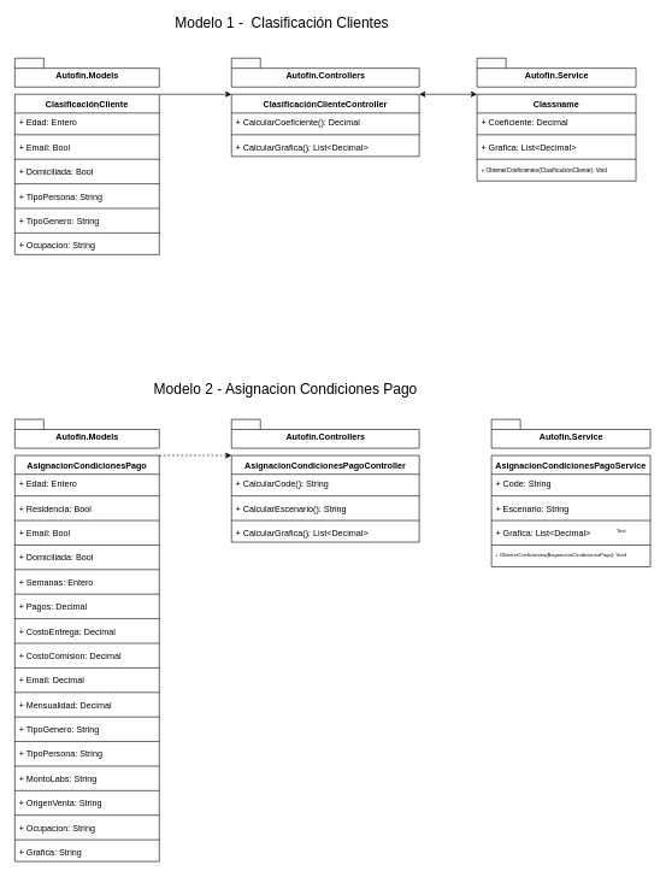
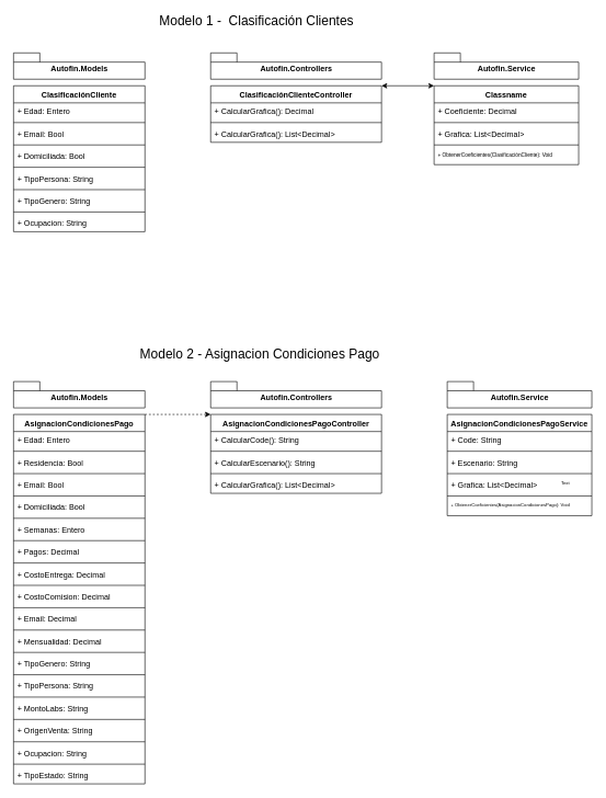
  <mxCell id="0" />
  <mxCell id="1" parent="0" />
  <mxCell id="2" value="AsignacionCondicionesPago" style="swimlane;fontStyle=1;align=center;verticalAlign=top;childLayout=stackLayout;horizontal=1;startSize=26;horizontalStack=0;resizeParent=1;resizeParentMax=0;resizeLast=0;collapsible=1;marginBottom=0;" vertex="1" parent="1"><mxGeometry x="20" y="630" width="200" height="562" as="geometry" /></mxCell>
  <mxCell id="3" value="+ Edad: Entero" style="text;strokeColor=none;fillColor=none;align=left;verticalAlign=top;spacingLeft=4;spacingRight=4;overflow=hidden;rotatable=0;points=[[0,0.5],[1,0.5]];portConstraint=eastwest;" vertex="1" parent="2"><mxGeometry y="26" width="200" height="26" as="geometry" /></mxCell>
  <mxCell id="4" value="" style="line;strokeWidth=1;fillColor=none;align=left;verticalAlign=middle;spacingTop=-1;spacingLeft=3;spacingRight=3;rotatable=0;labelPosition=right;points=[];portConstraint=eastwest;strokeColor=inherit;" vertex="1" parent="2"><mxGeometry y="52" width="200" height="8" as="geometry" /></mxCell>
  <mxCell id="5" value="+ Residencia: Bool" style="text;strokeColor=none;fillColor=none;align=left;verticalAlign=top;spacingLeft=4;spacingRight=4;overflow=hidden;rotatable=0;points=[[0,0.5],[1,0.5]];portConstraint=eastwest;" vertex="1" parent="2"><mxGeometry y="60" width="200" height="26" as="geometry" /></mxCell>
  <mxCell id="6" value="" style="line;strokeWidth=1;fillColor=none;align=left;verticalAlign=middle;spacingTop=-1;spacingLeft=3;spacingRight=3;rotatable=0;labelPosition=right;points=[];portConstraint=eastwest;strokeColor=inherit;" vertex="1" parent="2"><mxGeometry y="86" width="200" height="8" as="geometry" /></mxCell>
  <mxCell id="7" value="+ Email: Bool&#10;" style="text;strokeColor=none;fillColor=none;align=left;verticalAlign=top;spacingLeft=4;spacingRight=4;overflow=hidden;rotatable=0;points=[[0,0.5],[1,0.5]];portConstraint=eastwest;" vertex="1" parent="2"><mxGeometry y="94" width="200" height="26" as="geometry" /></mxCell>
  <mxCell id="8" value="" style="line;strokeWidth=1;fillColor=none;align=left;verticalAlign=middle;spacingTop=-1;spacingLeft=3;spacingRight=3;rotatable=0;labelPosition=right;points=[];portConstraint=eastwest;strokeColor=inherit;" vertex="1" parent="2"><mxGeometry y="120" width="200" height="8" as="geometry" /></mxCell>
  <mxCell id="9" value="+ Domiciliada: Bool" style="text;strokeColor=none;fillColor=none;align=left;verticalAlign=top;spacingLeft=4;spacingRight=4;overflow=hidden;rotatable=0;points=[[0,0.5],[1,0.5]];portConstraint=eastwest;" vertex="1" parent="2"><mxGeometry y="128" width="200" height="26" as="geometry" /></mxCell>
  <mxCell id="10" value="" style="line;strokeWidth=1;fillColor=none;align=left;verticalAlign=middle;spacingTop=-1;spacingLeft=3;spacingRight=3;rotatable=0;labelPosition=right;points=[];portConstraint=eastwest;strokeColor=inherit;" vertex="1" parent="2"><mxGeometry y="154" width="200" height="8" as="geometry" /></mxCell>
  <mxCell id="11" value="+ Semanas: Entero&#10;" style="text;strokeColor=none;fillColor=none;align=left;verticalAlign=top;spacingLeft=4;spacingRight=4;overflow=hidden;rotatable=0;points=[[0,0.5],[1,0.5]];portConstraint=eastwest;" vertex="1" parent="2"><mxGeometry y="162" width="200" height="26" as="geometry" /></mxCell>
  <mxCell id="12" value="" style="line;strokeWidth=1;fillColor=none;align=left;verticalAlign=middle;spacingTop=-1;spacingLeft=3;spacingRight=3;rotatable=0;labelPosition=right;points=[];portConstraint=eastwest;strokeColor=inherit;" vertex="1" parent="2"><mxGeometry y="188" width="200" height="8" as="geometry" /></mxCell>
  <mxCell id="13" value="+ Pagos: Decimal&#10;" style="text;strokeColor=none;fillColor=none;align=left;verticalAlign=top;spacingLeft=4;spacingRight=4;overflow=hidden;rotatable=0;points=[[0,0.5],[1,0.5]];portConstraint=eastwest;" vertex="1" parent="2"><mxGeometry y="196" width="200" height="26" as="geometry" /></mxCell>
  <mxCell id="14" value="" style="line;strokeWidth=1;fillColor=none;align=left;verticalAlign=middle;spacingTop=-1;spacingLeft=3;spacingRight=3;rotatable=0;labelPosition=right;points=[];portConstraint=eastwest;strokeColor=inherit;" vertex="1" parent="2"><mxGeometry y="222" width="200" height="8" as="geometry" /></mxCell>
  <mxCell id="15" value="+ CostoEntrega: Decimal&#10;" style="text;strokeColor=none;fillColor=none;align=left;verticalAlign=top;spacingLeft=4;spacingRight=4;overflow=hidden;rotatable=0;points=[[0,0.5],[1,0.5]];portConstraint=eastwest;" vertex="1" parent="2"><mxGeometry y="230" width="200" height="26" as="geometry" /></mxCell>
  <mxCell id="16" value="" style="line;strokeWidth=1;fillColor=none;align=left;verticalAlign=middle;spacingTop=-1;spacingLeft=3;spacingRight=3;rotatable=0;labelPosition=right;points=[];portConstraint=eastwest;strokeColor=inherit;" vertex="1" parent="2"><mxGeometry y="256" width="200" height="8" as="geometry" /></mxCell>
  <mxCell id="17" value="+ CostoComision: Decimal" style="text;strokeColor=none;fillColor=none;align=left;verticalAlign=top;spacingLeft=4;spacingRight=4;overflow=hidden;rotatable=0;points=[[0,0.5],[1,0.5]];portConstraint=eastwest;" vertex="1" parent="2"><mxGeometry y="264" width="200" height="26" as="geometry" /></mxCell>
  <mxCell id="18" value="" style="line;strokeWidth=1;fillColor=none;align=left;verticalAlign=middle;spacingTop=-1;spacingLeft=3;spacingRight=3;rotatable=0;labelPosition=right;points=[];portConstraint=eastwest;strokeColor=inherit;" vertex="1" parent="2"><mxGeometry y="290" width="200" height="8" as="geometry" /></mxCell>
  <mxCell id="19" value="+ Email: Decimal" style="text;strokeColor=none;fillColor=none;align=left;verticalAlign=top;spacingLeft=4;spacingRight=4;overflow=hidden;rotatable=0;points=[[0,0.5],[1,0.5]];portConstraint=eastwest;" vertex="1" parent="2"><mxGeometry y="298" width="200" height="26" as="geometry" /></mxCell>
  <mxCell id="20" value="" style="line;strokeWidth=1;fillColor=none;align=left;verticalAlign=middle;spacingTop=-1;spacingLeft=3;spacingRight=3;rotatable=0;labelPosition=right;points=[];portConstraint=eastwest;strokeColor=inherit;" vertex="1" parent="2"><mxGeometry y="324" width="200" height="8" as="geometry" /></mxCell>
  <mxCell id="21" value="+ Mensualidad: Decimal&#10;" style="text;strokeColor=none;fillColor=none;align=left;verticalAlign=top;spacingLeft=4;spacingRight=4;overflow=hidden;rotatable=0;points=[[0,0.5],[1,0.5]];portConstraint=eastwest;" vertex="1" parent="2"><mxGeometry y="332" width="200" height="26" as="geometry" /></mxCell>
  <mxCell id="22" value="" style="line;strokeWidth=1;fillColor=none;align=left;verticalAlign=middle;spacingTop=-1;spacingLeft=3;spacingRight=3;rotatable=0;labelPosition=right;points=[];portConstraint=eastwest;strokeColor=inherit;" vertex="1" parent="2"><mxGeometry y="358" width="200" height="8" as="geometry" /></mxCell>
  <mxCell id="23" value="+ TipoGenero: String" style="text;strokeColor=none;fillColor=none;align=left;verticalAlign=top;spacingLeft=4;spacingRight=4;overflow=hidden;rotatable=0;points=[[0,0.5],[1,0.5]];portConstraint=eastwest;" vertex="1" parent="2"><mxGeometry y="366" width="200" height="26" as="geometry" /></mxCell>
  <mxCell id="24" value="" style="line;strokeWidth=1;fillColor=none;align=left;verticalAlign=middle;spacingTop=-1;spacingLeft=3;spacingRight=3;rotatable=0;labelPosition=right;points=[];portConstraint=eastwest;strokeColor=inherit;" vertex="1" parent="2"><mxGeometry y="392" width="200" height="8" as="geometry" /></mxCell>
  <mxCell id="25" value="+ TipoPersona: String&#10;" style="text;strokeColor=none;fillColor=none;align=left;verticalAlign=top;spacingLeft=4;spacingRight=4;overflow=hidden;rotatable=0;points=[[0,0.5],[1,0.5]];portConstraint=eastwest;" vertex="1" parent="2"><mxGeometry y="400" width="200" height="26" as="geometry" /></mxCell>
  <mxCell id="26" value="" style="line;strokeWidth=1;fillColor=none;align=left;verticalAlign=middle;spacingTop=-1;spacingLeft=3;spacingRight=3;rotatable=0;labelPosition=right;points=[];portConstraint=eastwest;strokeColor=inherit;" vertex="1" parent="2"><mxGeometry y="426" width="200" height="8" as="geometry" /></mxCell>
  <mxCell id="27" value="+ MontoLabs: String" style="text;strokeColor=none;fillColor=none;align=left;verticalAlign=top;spacingLeft=4;spacingRight=4;overflow=hidden;rotatable=0;points=[[0,0.5],[1,0.5]];portConstraint=eastwest;" vertex="1" parent="2"><mxGeometry y="434" width="200" height="26" as="geometry" /></mxCell>
  <mxCell id="28" value="" style="line;strokeWidth=1;fillColor=none;align=left;verticalAlign=middle;spacingTop=-1;spacingLeft=3;spacingRight=3;rotatable=0;labelPosition=right;points=[];portConstraint=eastwest;strokeColor=inherit;" vertex="1" parent="2"><mxGeometry y="460" width="200" height="8" as="geometry" /></mxCell>
  <mxCell id="29" value="+ OrigenVenta: String&#10;" style="text;strokeColor=none;fillColor=none;align=left;verticalAlign=top;spacingLeft=4;spacingRight=4;overflow=hidden;rotatable=0;points=[[0,0.5],[1,0.5]];portConstraint=eastwest;" vertex="1" parent="2"><mxGeometry y="468" width="200" height="26" as="geometry" /></mxCell>
  <mxCell id="30" value="" style="line;strokeWidth=1;fillColor=none;align=left;verticalAlign=middle;spacingTop=-1;spacingLeft=3;spacingRight=3;rotatable=0;labelPosition=right;points=[];portConstraint=eastwest;strokeColor=inherit;" vertex="1" parent="2"><mxGeometry y="494" width="200" height="8" as="geometry" /></mxCell>
  <mxCell id="31" value="+ Ocupacion: String" style="text;strokeColor=none;fillColor=none;align=left;verticalAlign=top;spacingLeft=4;spacingRight=4;overflow=hidden;rotatable=0;points=[[0,0.5],[1,0.5]];portConstraint=eastwest;" vertex="1" parent="2"><mxGeometry y="502" width="200" height="26" as="geometry" /></mxCell>
  <mxCell id="32" value="" style="line;strokeWidth=1;fillColor=none;align=left;verticalAlign=middle;spacingTop=-1;spacingLeft=3;spacingRight=3;rotatable=0;labelPosition=right;points=[];portConstraint=eastwest;strokeColor=inherit;" vertex="1" parent="2"><mxGeometry y="528" width="200" height="8" as="geometry" /></mxCell>
- <mxCell id="33" value="+ Grafica: String" style="text;strokeColor=none;fillColor=none;align=left;verticalAlign=top;spacingLeft=4;spacingRight=4;overflow=hidden;rotatable=0;points=[[0,0.5],[1,0.5]];portConstraint=eastwest;" vertex="1" parent="2"><mxGeometry y="536" width="200" height="26" as="geometry" /></mxCell>
+ <mxCell id="33" value="+ TipoEstado: String" style="text;strokeColor=none;fillColor=none;align=left;verticalAlign=top;spacingLeft=4;spacingRight=4;overflow=hidden;rotatable=0;points=[[0,0.5],[1,0.5]];portConstraint=eastwest;" vertex="1" parent="2"><mxGeometry y="536" width="200" height="26" as="geometry" /></mxCell>
  <mxCell id="34" value="Autofin.Models" style="shape=folder;fontStyle=1;spacingTop=10;tabWidth=40;tabHeight=14;tabPosition=left;html=1;" vertex="1" parent="1"><mxGeometry x="20" y="580" width="200" height="40" as="geometry" /></mxCell>
  <mxCell id="35" value="Autofin.Controllers" style="shape=folder;fontStyle=1;spacingTop=10;tabWidth=40;tabHeight=14;tabPosition=left;html=1;" vertex="1" parent="1"><mxGeometry x="320" y="580" width="260" height="40" as="geometry" /></mxCell>
  <mxCell id="36" value="AsignacionCondicionesPagoController" style="swimlane;fontStyle=1;align=center;verticalAlign=top;childLayout=stackLayout;horizontal=1;startSize=26;horizontalStack=0;resizeParent=1;resizeParentMax=0;resizeLast=0;collapsible=1;marginBottom=0;" vertex="1" parent="1"><mxGeometry x="320" y="630" width="260" height="120" as="geometry" /></mxCell>
  <mxCell id="37" value="+ CalcularCode(): String" style="text;strokeColor=none;fillColor=none;align=left;verticalAlign=top;spacingLeft=4;spacingRight=4;overflow=hidden;rotatable=0;points=[[0,0.5],[1,0.5]];portConstraint=eastwest;" vertex="1" parent="36"><mxGeometry y="26" width="260" height="26" as="geometry" /></mxCell>
  <mxCell id="38" value="" style="line;strokeWidth=1;fillColor=none;align=left;verticalAlign=middle;spacingTop=-1;spacingLeft=3;spacingRight=3;rotatable=0;labelPosition=right;points=[];portConstraint=eastwest;strokeColor=inherit;" vertex="1" parent="36"><mxGeometry y="52" width="260" height="8" as="geometry" /></mxCell>
  <mxCell id="39" value="+ CalcularEscenario(): String" style="text;strokeColor=none;fillColor=none;align=left;verticalAlign=top;spacingLeft=4;spacingRight=4;overflow=hidden;rotatable=0;points=[[0,0.5],[1,0.5]];portConstraint=eastwest;" vertex="1" parent="36"><mxGeometry y="60" width="260" height="26" as="geometry" /></mxCell>
  <mxCell id="40" value="" style="line;strokeWidth=1;fillColor=none;align=left;verticalAlign=middle;spacingTop=-1;spacingLeft=3;spacingRight=3;rotatable=0;labelPosition=right;points=[];portConstraint=eastwest;strokeColor=inherit;" vertex="1" parent="36"><mxGeometry y="86" width="260" height="8" as="geometry" /></mxCell>
  <mxCell id="41" value="+ CalcularGrafica(): List&lt;Decimal&gt;" style="text;strokeColor=none;fillColor=none;align=left;verticalAlign=top;spacingLeft=4;spacingRight=4;overflow=hidden;rotatable=0;points=[[0,0.5],[1,0.5]];portConstraint=eastwest;" vertex="1" parent="36"><mxGeometry y="94" width="260" height="26" as="geometry" /></mxCell>
  <mxCell id="42" value="Autofin.Service" style="shape=folder;fontStyle=1;spacingTop=10;tabWidth=40;tabHeight=14;tabPosition=left;html=1;" vertex="1" parent="1"><mxGeometry x="680" y="580" width="220" height="40" as="geometry" /></mxCell>
  <mxCell id="43" value="AsignacionCondicionesPagoService&#10;" style="swimlane;fontStyle=1;align=center;verticalAlign=top;childLayout=stackLayout;horizontal=1;startSize=26;horizontalStack=0;resizeParent=1;resizeParentMax=0;resizeLast=0;collapsible=1;marginBottom=0;" vertex="1" parent="1"><mxGeometry x="680" y="630" width="220" height="154" as="geometry" /></mxCell>
  <mxCell id="44" value="+ Code: String&#10;" style="text;strokeColor=none;fillColor=none;align=left;verticalAlign=top;spacingLeft=4;spacingRight=4;overflow=hidden;rotatable=0;points=[[0,0.5],[1,0.5]];portConstraint=eastwest;" vertex="1" parent="43"><mxGeometry y="26" width="220" height="26" as="geometry" /></mxCell>
  <mxCell id="45" value="" style="line;strokeWidth=1;fillColor=none;align=left;verticalAlign=middle;spacingTop=-1;spacingLeft=3;spacingRight=3;rotatable=0;labelPosition=right;points=[];portConstraint=eastwest;strokeColor=inherit;" vertex="1" parent="43"><mxGeometry y="52" width="220" height="8" as="geometry" /></mxCell>
  <mxCell id="46" value="+ Escenario: String&#10;" style="text;strokeColor=none;fillColor=none;align=left;verticalAlign=top;spacingLeft=4;spacingRight=4;overflow=hidden;rotatable=0;points=[[0,0.5],[1,0.5]];portConstraint=eastwest;" vertex="1" parent="43"><mxGeometry y="60" width="220" height="26" as="geometry" /></mxCell>
  <mxCell id="47" value="" style="line;strokeWidth=1;fillColor=none;align=left;verticalAlign=middle;spacingTop=-1;spacingLeft=3;spacingRight=3;rotatable=0;labelPosition=right;points=[];portConstraint=eastwest;strokeColor=inherit;" vertex="1" parent="43"><mxGeometry y="86" width="220" height="8" as="geometry" /></mxCell>
  <mxCell id="48" value="+ Grafica: List&lt;Decimal&gt;&#10;" style="text;strokeColor=none;fillColor=none;align=left;verticalAlign=top;spacingLeft=4;spacingRight=4;overflow=hidden;rotatable=0;points=[[0,0.5],[1,0.5]];portConstraint=eastwest;" vertex="1" parent="43"><mxGeometry y="94" width="220" height="26" as="geometry" /></mxCell>
  <mxCell id="49" value="" style="line;strokeWidth=1;fillColor=none;align=left;verticalAlign=middle;spacingTop=-1;spacingLeft=3;spacingRight=3;rotatable=0;labelPosition=right;points=[];portConstraint=eastwest;strokeColor=inherit;" vertex="1" parent="43"><mxGeometry y="120" width="220" height="8" as="geometry" /></mxCell>
  <mxCell id="50" value="+ ObtenerCoeficientes(AsignacionCondicionesPago): Void&#10;" style="text;strokeColor=none;fillColor=none;align=left;verticalAlign=top;spacingLeft=4;spacingRight=4;overflow=hidden;rotatable=0;points=[[0,0.5],[1,0.5]];portConstraint=eastwest;fontSize=7;" vertex="1" parent="43"><mxGeometry y="128" width="220" height="26" as="geometry" /></mxCell>
  <mxCell id="51" value="" style="endArrow=classic;html=1;rounded=0;entryX=0;entryY=0;entryDx=0;entryDy=0;exitX=1;exitY=0;exitDx=0;exitDy=0;dashed=1;" edge="1" parent="1" source="2" target="36"><mxGeometry width="50" height="50" relative="1" as="geometry"><mxPoint x="220" y="720" as="sourcePoint" /><mxPoint x="270" y="670" as="targetPoint" /></mxGeometry></mxCell>
  <mxCell id="52" value="Text" style="text;html=1;strokeColor=none;fillColor=none;align=center;verticalAlign=middle;whiteSpace=wrap;rounded=0;fontSize=7;" vertex="1" parent="1"><mxGeometry x="830" y="720" width="60" height="30" as="geometry" /></mxCell>
  <mxCell id="53" value="&lt;div&gt;&lt;font style=&quot;font-size: 20px;&quot;&gt;Modelo 2 - Asignacion Condiciones Pago&lt;/font&gt;&lt;/div&gt;&lt;div&gt;&lt;font style=&quot;font-size: 20px;&quot;&gt;&lt;br&gt;&lt;/font&gt;&lt;/div&gt;" style="text;html=1;strokeColor=none;fillColor=none;align=center;verticalAlign=middle;whiteSpace=wrap;rounded=0;fontSize=7;" vertex="1" parent="1"><mxGeometry x="35" y="540" width="720" height="20" as="geometry" /></mxCell>
  <mxCell id="54" value="&lt;div&gt;&lt;font style=&quot;font-size: 20px;&quot;&gt;Modelo 1 -&amp;nbsp; Clasificación Clientes&lt;br&gt;&lt;/font&gt;&lt;/div&gt;" style="text;html=1;strokeColor=none;fillColor=none;align=center;verticalAlign=middle;whiteSpace=wrap;rounded=0;fontSize=7;" vertex="1" parent="1"><mxGeometry x="30" y="20" width="720" height="20" as="geometry" /></mxCell>
  <mxCell id="55" value="Autofin.Models" style="shape=folder;fontStyle=1;spacingTop=10;tabWidth=40;tabHeight=14;tabPosition=left;html=1;" vertex="1" parent="1"><mxGeometry x="20" y="80" width="200" height="40" as="geometry" /></mxCell>
  <mxCell id="56" value="Autofin.Controllers" style="shape=folder;fontStyle=1;spacingTop=10;tabWidth=40;tabHeight=14;tabPosition=left;html=1;" vertex="1" parent="1"><mxGeometry x="320" y="80" width="260" height="40" as="geometry" /></mxCell>
  <mxCell id="57" value="Autofin.Service" style="shape=folder;fontStyle=1;spacingTop=10;tabWidth=40;tabHeight=14;tabPosition=left;html=1;" vertex="1" parent="1"><mxGeometry x="660" y="80" width="220" height="40" as="geometry" /></mxCell>
  <mxCell id="58" value="ClasificaciónCliente" style="swimlane;fontStyle=1;align=center;verticalAlign=top;childLayout=stackLayout;horizontal=1;startSize=26;horizontalStack=0;resizeParent=1;resizeParentMax=0;resizeLast=0;collapsible=1;marginBottom=0;fontSize=12;" vertex="1" parent="1"><mxGeometry x="20" y="130" width="200" height="222" as="geometry" /></mxCell>
  <mxCell id="59" value="+ Edad: Entero" style="text;strokeColor=none;fillColor=none;align=left;verticalAlign=top;spacingLeft=4;spacingRight=4;overflow=hidden;rotatable=0;points=[[0,0.5],[1,0.5]];portConstraint=eastwest;fontSize=12;" vertex="1" parent="58"><mxGeometry y="26" width="200" height="26" as="geometry" /></mxCell>
  <mxCell id="60" value="" style="line;strokeWidth=1;fillColor=none;align=left;verticalAlign=middle;spacingTop=-1;spacingLeft=3;spacingRight=3;rotatable=0;labelPosition=right;points=[];portConstraint=eastwest;strokeColor=inherit;fontSize=20;" vertex="1" parent="58"><mxGeometry y="52" width="200" height="8" as="geometry" /></mxCell>
  <mxCell id="61" value="+ Email: Bool&#10;" style="text;strokeColor=none;fillColor=none;align=left;verticalAlign=top;spacingLeft=4;spacingRight=4;overflow=hidden;rotatable=0;points=[[0,0.5],[1,0.5]];portConstraint=eastwest;fontSize=12;" vertex="1" parent="58"><mxGeometry y="60" width="200" height="26" as="geometry" /></mxCell>
  <mxCell id="62" value="" style="line;strokeWidth=1;fillColor=none;align=left;verticalAlign=middle;spacingTop=-1;spacingLeft=3;spacingRight=3;rotatable=0;labelPosition=right;points=[];portConstraint=eastwest;strokeColor=inherit;fontSize=12;" vertex="1" parent="58"><mxGeometry y="86" width="200" height="8" as="geometry" /></mxCell>
  <mxCell id="63" value="+ Domiciliada: Bool&#10;" style="text;strokeColor=none;fillColor=none;align=left;verticalAlign=top;spacingLeft=4;spacingRight=4;overflow=hidden;rotatable=0;points=[[0,0.5],[1,0.5]];portConstraint=eastwest;fontSize=12;" vertex="1" parent="58"><mxGeometry y="94" width="200" height="26" as="geometry" /></mxCell>
  <mxCell id="64" value="" style="line;strokeWidth=1;fillColor=none;align=left;verticalAlign=middle;spacingTop=-1;spacingLeft=3;spacingRight=3;rotatable=0;labelPosition=right;points=[];portConstraint=eastwest;strokeColor=inherit;fontSize=12;" vertex="1" parent="58"><mxGeometry y="120" width="200" height="8" as="geometry" /></mxCell>
  <mxCell id="65" value="+ TipoPersona: String&#10;" style="text;strokeColor=none;fillColor=none;align=left;verticalAlign=top;spacingLeft=4;spacingRight=4;overflow=hidden;rotatable=0;points=[[0,0.5],[1,0.5]];portConstraint=eastwest;fontSize=12;" vertex="1" parent="58"><mxGeometry y="128" width="200" height="26" as="geometry" /></mxCell>
  <mxCell id="66" value="" style="line;strokeWidth=1;fillColor=none;align=left;verticalAlign=middle;spacingTop=-1;spacingLeft=3;spacingRight=3;rotatable=0;labelPosition=right;points=[];portConstraint=eastwest;strokeColor=inherit;fontSize=12;" vertex="1" parent="58"><mxGeometry y="154" width="200" height="8" as="geometry" /></mxCell>
  <mxCell id="67" value="+ TipoGenero: String&#10;" style="text;strokeColor=none;fillColor=none;align=left;verticalAlign=top;spacingLeft=4;spacingRight=4;overflow=hidden;rotatable=0;points=[[0,0.5],[1,0.5]];portConstraint=eastwest;fontSize=12;" vertex="1" parent="58"><mxGeometry y="162" width="200" height="26" as="geometry" /></mxCell>
  <mxCell id="68" value="" style="line;strokeWidth=1;fillColor=none;align=left;verticalAlign=middle;spacingTop=-1;spacingLeft=3;spacingRight=3;rotatable=0;labelPosition=right;points=[];portConstraint=eastwest;strokeColor=inherit;fontSize=12;" vertex="1" parent="58"><mxGeometry y="188" width="200" height="8" as="geometry" /></mxCell>
  <mxCell id="69" value="+ Ocupacion: String&#10;" style="text;strokeColor=none;fillColor=none;align=left;verticalAlign=top;spacingLeft=4;spacingRight=4;overflow=hidden;rotatable=0;points=[[0,0.5],[1,0.5]];portConstraint=eastwest;fontSize=12;" vertex="1" parent="58"><mxGeometry y="196" width="200" height="26" as="geometry" /></mxCell>
  <mxCell id="70" value="ClasificaciónClienteController&#10;" style="swimlane;fontStyle=1;align=center;verticalAlign=top;childLayout=stackLayout;horizontal=1;startSize=26;horizontalStack=0;resizeParent=1;resizeParentMax=0;resizeLast=0;collapsible=1;marginBottom=0;fontSize=12;" vertex="1" parent="1"><mxGeometry x="320" y="130" width="260" height="86" as="geometry" /></mxCell>
- <mxCell id="71" value="+ CalcularCoeficiente(): Decimal&#10;" style="text;strokeColor=none;fillColor=none;align=left;verticalAlign=top;spacingLeft=4;spacingRight=4;overflow=hidden;rotatable=0;points=[[0,0.5],[1,0.5]];portConstraint=eastwest;fontSize=12;" vertex="1" parent="70"><mxGeometry y="26" width="260" height="26" as="geometry" /></mxCell>
+ <mxCell id="71" value="+ CalcularGrafica(): Decimal&#10;" style="text;strokeColor=none;fillColor=none;align=left;verticalAlign=top;spacingLeft=4;spacingRight=4;overflow=hidden;rotatable=0;points=[[0,0.5],[1,0.5]];portConstraint=eastwest;fontSize=12;" vertex="1" parent="70"><mxGeometry y="26" width="260" height="26" as="geometry" /></mxCell>
  <mxCell id="72" value="" style="line;strokeWidth=1;fillColor=none;align=left;verticalAlign=middle;spacingTop=-1;spacingLeft=3;spacingRight=3;rotatable=0;labelPosition=right;points=[];portConstraint=eastwest;strokeColor=inherit;fontSize=12;" vertex="1" parent="70"><mxGeometry y="52" width="260" height="8" as="geometry" /></mxCell>
  <mxCell id="73" value="+ CalcularGrafica(): List&lt;Decimal&gt;&#10;" style="text;strokeColor=none;fillColor=none;align=left;verticalAlign=top;spacingLeft=4;spacingRight=4;overflow=hidden;rotatable=0;points=[[0,0.5],[1,0.5]];portConstraint=eastwest;fontSize=12;" vertex="1" parent="70"><mxGeometry y="60" width="260" height="26" as="geometry" /></mxCell>
  <mxCell id="74" value="Classname" style="swimlane;fontStyle=1;align=center;verticalAlign=top;childLayout=stackLayout;horizontal=1;startSize=26;horizontalStack=0;resizeParent=1;resizeParentMax=0;resizeLast=0;collapsible=1;marginBottom=0;fontSize=12;" vertex="1" parent="1"><mxGeometry x="660" y="130" width="220" height="120" as="geometry" /></mxCell>
  <mxCell id="75" value="+ Coeficiente: Decimal&#10;" style="text;strokeColor=none;fillColor=none;align=left;verticalAlign=top;spacingLeft=4;spacingRight=4;overflow=hidden;rotatable=0;points=[[0,0.5],[1,0.5]];portConstraint=eastwest;fontSize=12;" vertex="1" parent="74"><mxGeometry y="26" width="220" height="26" as="geometry" /></mxCell>
  <mxCell id="76" value="" style="line;strokeWidth=1;fillColor=none;align=left;verticalAlign=middle;spacingTop=-1;spacingLeft=3;spacingRight=3;rotatable=0;labelPosition=right;points=[];portConstraint=eastwest;strokeColor=inherit;fontSize=12;" vertex="1" parent="74"><mxGeometry y="52" width="220" height="8" as="geometry" /></mxCell>
  <mxCell id="77" value="+ Grafica: List&lt;Decimal&gt;&#10;" style="text;strokeColor=none;fillColor=none;align=left;verticalAlign=top;spacingLeft=4;spacingRight=4;overflow=hidden;rotatable=0;points=[[0,0.5],[1,0.5]];portConstraint=eastwest;fontSize=12;" vertex="1" parent="74"><mxGeometry y="60" width="220" height="26" as="geometry" /></mxCell>
  <mxCell id="78" value="" style="line;strokeWidth=1;fillColor=none;align=left;verticalAlign=middle;spacingTop=-1;spacingLeft=3;spacingRight=3;rotatable=0;labelPosition=right;points=[];portConstraint=eastwest;strokeColor=inherit;fontSize=12;" vertex="1" parent="74"><mxGeometry y="86" width="220" height="8" as="geometry" /></mxCell>
  <mxCell id="79" value="+ ObtenerCoeficientes(ClasificaciónCliente): Void&#10;" style="text;strokeColor=none;fillColor=none;align=left;verticalAlign=top;spacingLeft=4;spacingRight=4;overflow=hidden;rotatable=0;points=[[0,0.5],[1,0.5]];portConstraint=eastwest;fontSize=8;" vertex="1" parent="74"><mxGeometry y="94" width="220" height="26" as="geometry" /></mxCell>
- <mxCell id="80" value="" style="endArrow=classic;html=1;rounded=0;fontSize=8;exitX=1;exitY=0;exitDx=0;exitDy=0;entryX=0;entryY=0;entryDx=0;entryDy=0;" edge="1" parent="1" source="58" target="70"><mxGeometry width="50" height="50" relative="1" as="geometry"><mxPoint x="410" y="280" as="sourcePoint" /><mxPoint x="460" y="230" as="targetPoint" /></mxGeometry></mxCell>
  <mxCell id="81" value="" style="endArrow=classic;startArrow=classic;html=1;rounded=0;fontSize=8;entryX=0;entryY=0;entryDx=0;entryDy=0;exitX=1;exitY=0;exitDx=0;exitDy=0;" edge="1" parent="1" source="70" target="74"><mxGeometry width="50" height="50" relative="1" as="geometry"><mxPoint x="410" y="280" as="sourcePoint" /><mxPoint x="460" y="230" as="targetPoint" /></mxGeometry></mxCell>
